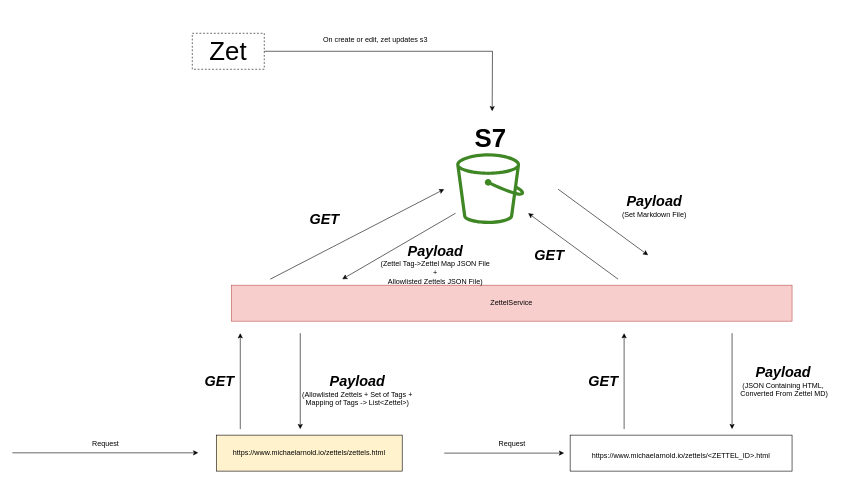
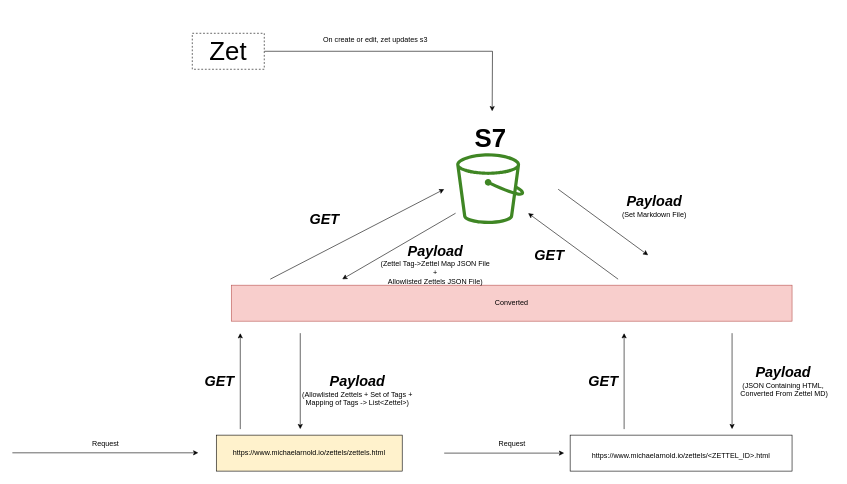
  <mxCell id="0" />
  <mxCell id="1" parent="0" />
  <mxCell id="2" value="https://www.michaelarnold.io/zettels/zettels.html" style="rounded=0;whiteSpace=wrap;html=1;fillColor=#fff2cc;" parent="1" vertex="1"><mxGeometry x="360" y="725" width="310" height="60" as="geometry" /></mxCell>
  <mxCell id="3" value="" style="endArrow=classic;html=1;rounded=0;" parent="1" edge="1"><mxGeometry width="50" height="50" relative="1" as="geometry"><mxPoint x="20" y="754.5" as="sourcePoint" /><mxPoint x="330" y="754.5" as="targetPoint" /></mxGeometry></mxCell>
  <mxCell id="4" value="Request" style="text;html=1;align=center;verticalAlign=middle;resizable=0;points=[];autosize=1;strokeColor=none;fillColor=none;" parent="1" vertex="1"><mxGeometry x="140" y="725" width="70" height="30" as="geometry" /></mxCell>
  <mxCell id="5" value="" style="endArrow=classic;html=1;rounded=0;" parent="1" edge="1"><mxGeometry width="50" height="50" relative="1" as="geometry"><mxPoint x="400" y="715" as="sourcePoint" /><mxPoint x="400" y="555" as="targetPoint" /></mxGeometry></mxCell>
- <mxCell id="6" value="ZettelService" style="rounded=0;whiteSpace=wrap;html=1;fillColor=#f8cecc;strokeColor=#b85450;" parent="1" vertex="1"><mxGeometry x="385" y="475" width="935" height="60" as="geometry" /></mxCell>
+ <mxCell id="6" value="Converted" style="rounded=0;whiteSpace=wrap;html=1;fillColor=#f8cecc;strokeColor=#b85450;" parent="1" vertex="1"><mxGeometry x="385" y="475" width="935" height="60" as="geometry" /></mxCell>
  <mxCell id="7" value="" style="endArrow=classic;html=1;rounded=0;" parent="1" edge="1"><mxGeometry width="50" height="50" relative="1" as="geometry"><mxPoint x="500" y="555" as="sourcePoint" /><mxPoint x="500" y="715" as="targetPoint" /></mxGeometry></mxCell>
  <mxCell id="8" value="&lt;font style=&quot;font-size: 24px;&quot;&gt;&lt;b&gt;&lt;i&gt;Payload&lt;/i&gt;&lt;/b&gt;&lt;/font&gt;&lt;br&gt;(Allowlisted Zettels + Set of Tags + &lt;br&gt;Mapping of Tags -&amp;gt; List&amp;lt;Zettel&amp;gt;)" style="text;html=1;align=center;verticalAlign=middle;resizable=0;points=[];autosize=1;strokeColor=none;fillColor=none;" parent="1" vertex="1"><mxGeometry x="490" y="615" width="210" height="70" as="geometry" /></mxCell>
  <mxCell id="9" value="&lt;i&gt;&lt;b&gt;GET&lt;/b&gt;&lt;/i&gt;" style="text;html=1;align=center;verticalAlign=middle;resizable=0;points=[];autosize=1;strokeColor=none;fillColor=none;fontSize=24;" parent="1" vertex="1"><mxGeometry x="330" y="615" width="70" height="40" as="geometry" /></mxCell>
  <mxCell id="10" value="&lt;font style=&quot;font-size: 12px;&quot;&gt;https://www.michaelarnold.io/zettels/&amp;lt;ZETTEL_ID&amp;gt;.html&lt;/font&gt;" style="rounded=0;whiteSpace=wrap;html=1;fontSize=24;" parent="1" vertex="1"><mxGeometry x="950" y="725" width="370" height="60" as="geometry" /></mxCell>
  <mxCell id="11" value="Request" style="text;html=1;align=center;verticalAlign=middle;resizable=0;points=[];autosize=1;strokeColor=none;fillColor=none;" parent="1" vertex="1"><mxGeometry x="817.5" y="725" width="70" height="30" as="geometry" /></mxCell>
  <mxCell id="12" value="" style="endArrow=classic;html=1;rounded=0;" parent="1" edge="1"><mxGeometry width="50" height="50" relative="1" as="geometry"><mxPoint x="740" y="755" as="sourcePoint" /><mxPoint x="940" y="755" as="targetPoint" /></mxGeometry></mxCell>
  <mxCell id="13" value="&lt;i&gt;&lt;b&gt;GET&lt;/b&gt;&lt;/i&gt;" style="text;html=1;align=center;verticalAlign=middle;resizable=0;points=[];autosize=1;strokeColor=none;fillColor=none;fontSize=24;" parent="1" vertex="1"><mxGeometry x="970" y="615" width="70" height="40" as="geometry" /></mxCell>
  <mxCell id="14" value="" style="endArrow=classic;html=1;rounded=0;" parent="1" edge="1"><mxGeometry width="50" height="50" relative="1" as="geometry"><mxPoint x="1040" y="715" as="sourcePoint" /><mxPoint x="1040" y="555" as="targetPoint" /></mxGeometry></mxCell>
  <mxCell id="15" value="" style="endArrow=classic;html=1;rounded=0;" parent="1" edge="1"><mxGeometry width="50" height="50" relative="1" as="geometry"><mxPoint x="1220" y="555" as="sourcePoint" /><mxPoint x="1220" y="715" as="targetPoint" /></mxGeometry></mxCell>
  <mxCell id="16" value="&lt;font style=&quot;font-size: 24px;&quot;&gt;&lt;b&gt;&lt;i&gt;Payload&lt;/i&gt;&lt;/b&gt;&lt;/font&gt;&lt;br&gt;&lt;div&gt;(JSON Containing HTML,&lt;/div&gt;&lt;div&gt;&amp;nbsp;Converted From Zettel MD)&lt;/div&gt;" style="text;html=1;align=center;verticalAlign=middle;resizable=0;points=[];autosize=1;strokeColor=none;fillColor=none;" parent="1" vertex="1"><mxGeometry x="1220" y="600" width="170" height="70" as="geometry" /></mxCell>
  <mxCell id="17" value="" style="sketch=0;outlineConnect=0;fontColor=#232F3E;gradientColor=none;fillColor=#3F8624;strokeColor=none;dashed=0;verticalLabelPosition=bottom;verticalAlign=top;align=center;html=1;fontSize=12;fontStyle=0;aspect=fixed;pointerEvents=1;shape=mxgraph.aws4.bucket;" parent="1" vertex="1"><mxGeometry x="760" y="255" width="113.46" height="118" as="geometry" /></mxCell>
  <mxCell id="18" value="&lt;b&gt;&lt;font style=&quot;font-size: 43px;&quot;&gt;S7&lt;/font&gt;&lt;/b&gt;" style="text;html=1;align=center;verticalAlign=middle;resizable=0;points=[];autosize=1;strokeColor=none;fillColor=none;fontSize=12;" parent="1" vertex="1"><mxGeometry x="776.73" y="195" width="80" height="70" as="geometry" /></mxCell>
  <mxCell id="19" value="" style="endArrow=classic;html=1;rounded=0;" parent="1" edge="1"><mxGeometry width="50" height="50" relative="1" as="geometry"><mxPoint x="1030" y="465" as="sourcePoint" /><mxPoint x="880" y="355" as="targetPoint" /></mxGeometry></mxCell>
  <mxCell id="20" value="" style="endArrow=classic;html=1;rounded=0;" parent="1" edge="1"><mxGeometry width="50" height="50" relative="1" as="geometry"><mxPoint x="930" y="315" as="sourcePoint" /><mxPoint x="1080" y="425" as="targetPoint" /></mxGeometry></mxCell>
  <mxCell id="21" value="&lt;i&gt;&lt;b&gt;GET&lt;/b&gt;&lt;/i&gt;" style="text;html=1;align=center;verticalAlign=middle;resizable=0;points=[];autosize=1;strokeColor=none;fillColor=none;fontSize=24;" parent="1" vertex="1"><mxGeometry x="880" y="405" width="70" height="40" as="geometry" /></mxCell>
  <mxCell id="22" value="&lt;font style=&quot;font-size: 24px;&quot;&gt;&lt;b&gt;&lt;i&gt;Payload&lt;/i&gt;&lt;/b&gt;&lt;/font&gt;&lt;br&gt;&lt;div&gt;(Set Markdown File)&lt;/div&gt;" style="text;html=1;align=center;verticalAlign=middle;resizable=0;points=[];autosize=1;strokeColor=none;fillColor=none;" parent="1" vertex="1"><mxGeometry x="1020" y="313" width="140" height="60" as="geometry" /></mxCell>
  <mxCell id="23" value="" style="endArrow=classic;html=1;rounded=0;" parent="1" edge="1"><mxGeometry width="50" height="50" relative="1" as="geometry"><mxPoint x="450" y="465" as="sourcePoint" /><mxPoint x="740" y="315" as="targetPoint" /></mxGeometry></mxCell>
  <mxCell id="24" value="&lt;i&gt;&lt;b&gt;GET&lt;/b&gt;&lt;/i&gt;" style="text;html=1;align=center;verticalAlign=middle;resizable=0;points=[];autosize=1;strokeColor=none;fillColor=none;fontSize=24;" parent="1" vertex="1"><mxGeometry x="505" y="345" width="70" height="40" as="geometry" /></mxCell>
  <mxCell id="25" value="" style="endArrow=classic;html=1;rounded=0;" parent="1" edge="1"><mxGeometry width="50" height="50" relative="1" as="geometry"><mxPoint x="759" y="355" as="sourcePoint" /><mxPoint x="570" y="465" as="targetPoint" /></mxGeometry></mxCell>
  <mxCell id="26" value="&lt;font style=&quot;font-size: 24px;&quot;&gt;&lt;b&gt;&lt;i&gt;Payload&lt;/i&gt;&lt;/b&gt;&lt;/font&gt;&lt;br&gt;&lt;div&gt;(Zettel Tag-&amp;gt;Zettel Map JSON File&lt;br&gt;+&lt;br&gt;Allowlisted Zettels JSON File)&lt;br&gt;&lt;/div&gt;" style="text;html=1;align=center;verticalAlign=middle;resizable=0;points=[];autosize=1;strokeColor=none;fillColor=none;" parent="1" vertex="1"><mxGeometry x="620" y="395" width="210" height="90" as="geometry" /></mxCell>
  <mxCell id="27" style="edgeStyle=orthogonalEdgeStyle;rounded=0;orthogonalLoop=1;jettySize=auto;html=1;fontSize=43;" parent="1" source="28" edge="1"><mxGeometry relative="1" as="geometry"><mxPoint x="820" y="185" as="targetPoint" /></mxGeometry></mxCell>
  <mxCell id="28" value="Zet" style="rounded=0;whiteSpace=wrap;html=1;fontSize=43;dashed=1;" parent="1" vertex="1"><mxGeometry x="320" y="55" width="120" height="60" as="geometry" /></mxCell>
  <mxCell id="29" value="&lt;font style=&quot;font-size: 12px;&quot;&gt;On create or edit, zet updates s3&lt;/font&gt;" style="text;html=1;align=center;verticalAlign=middle;resizable=0;points=[];autosize=1;strokeColor=none;fillColor=none;fontSize=43;" parent="1" vertex="1"><mxGeometry x="525" y="20" width="200" height="70" as="geometry" /></mxCell>
